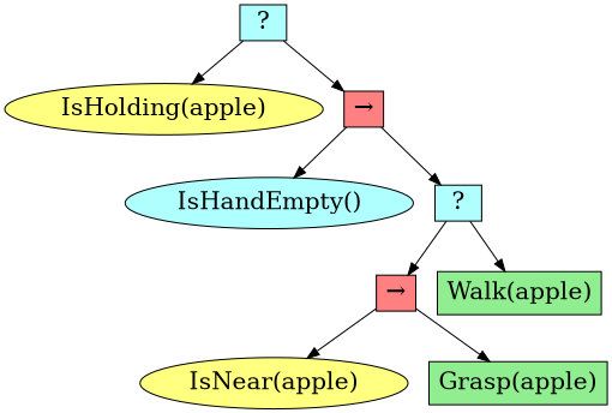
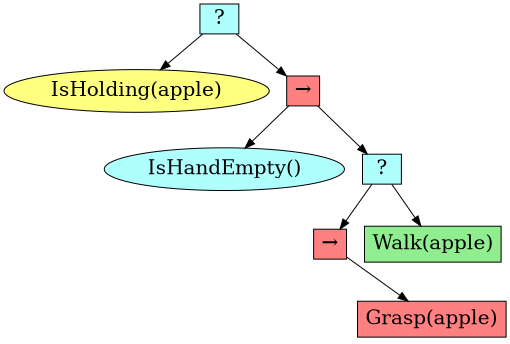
  digraph {
    fontname="times-roman"
    ordering=out
    node [fillcolor="#B0FFFF" fontcolor=black fontname="times-roman" fontsize=20 shape=box style=filled]
    edge [fontname="times-roman"]
    n1 [height=0.01 label=" ? " width=0.01]
    n2 [fillcolor="#FFFF80" label="IsHolding(apple)" shape=ellipse]
    n3 [fillcolor="#FF8080" height=0.01 label="&rarr;" width=0.01]
    n4 [label="IsHandEmpty()" shape=ellipse]
    n5 [height=0.01 label=" ? " width=0.01]
    n6 [fillcolor="#FF8080" height=0.01 label="&rarr;" width=0.01]
    n7 [fillcolor=lightgreen label="Walk(apple)"]
-   n8 [fillcolor="#FFFF80" label="IsNear(apple)" shape=ellipse]
-   n9 [fillcolor=lightgreen label="Grasp(apple)"]
+   n9 [fillcolor="#FF8080" label="Grasp(apple)"]
    n1 -> n2
    n1 -> n3
    n3 -> n4
    n3 -> n5
    n5 -> n6
    n5 -> n7
-   n6 -> n8
    n6 -> n9
  }
